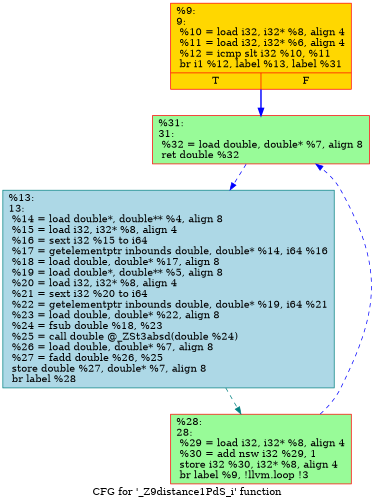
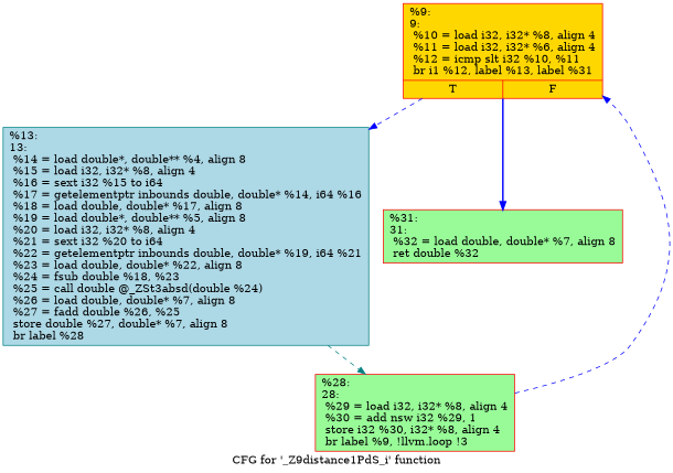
  digraph {
    label="CFG for '_Z9distance1PdS_i' function"
    node [color=red fillcolor=palegreen shape=record style=filled]
    edge [color=blue style=dashed]
    n1 [fillcolor=gold label="{%9:\l9:                                                \l  %10 = load i32, i32* %8, align 4\l  %11 = load i32, i32* %6, align 4\l  %12 = icmp slt i32 %10, %11\l  br i1 %12, label %13, label %31\l|{<s0>T|<s1>F}}"]
    n2 [color=teal fillcolor=lightblue label="{%13:\l13:                                               \l  %14 = load double*, double** %4, align 8\l  %15 = load i32, i32* %8, align 4\l  %16 = sext i32 %15 to i64\l  %17 = getelementptr inbounds double, double* %14, i64 %16\l  %18 = load double, double* %17, align 8\l  %19 = load double*, double** %5, align 8\l  %20 = load i32, i32* %8, align 4\l  %21 = sext i32 %20 to i64\l  %22 = getelementptr inbounds double, double* %19, i64 %21\l  %23 = load double, double* %22, align 8\l  %24 = fsub double %18, %23\l  %25 = call double @_ZSt3absd(double %24)\l  %26 = load double, double* %7, align 8\l  %27 = fadd double %26, %25\l  store double %27, double* %7, align 8\l  br label %28\l}"]
    n3 [label="{%31:\l31:                                               \l  %32 = load double, double* %7, align 8\l  ret double %32\l}"]
    n4 [label="{%28:\l28:                                               \l  %29 = load i32, i32* %8, align 4\l  %30 = add nsw i32 %29, 1\l  store i32 %30, i32* %8, align 4\l  br label %9, !llvm.loop !3\l}"]
-   n3 -> n2
+   n1 -> n2
    n1 -> n3 [style=bold]
    n2 -> n4 [color=teal]
-   n4 -> n3
+   n4 -> n1
  }
